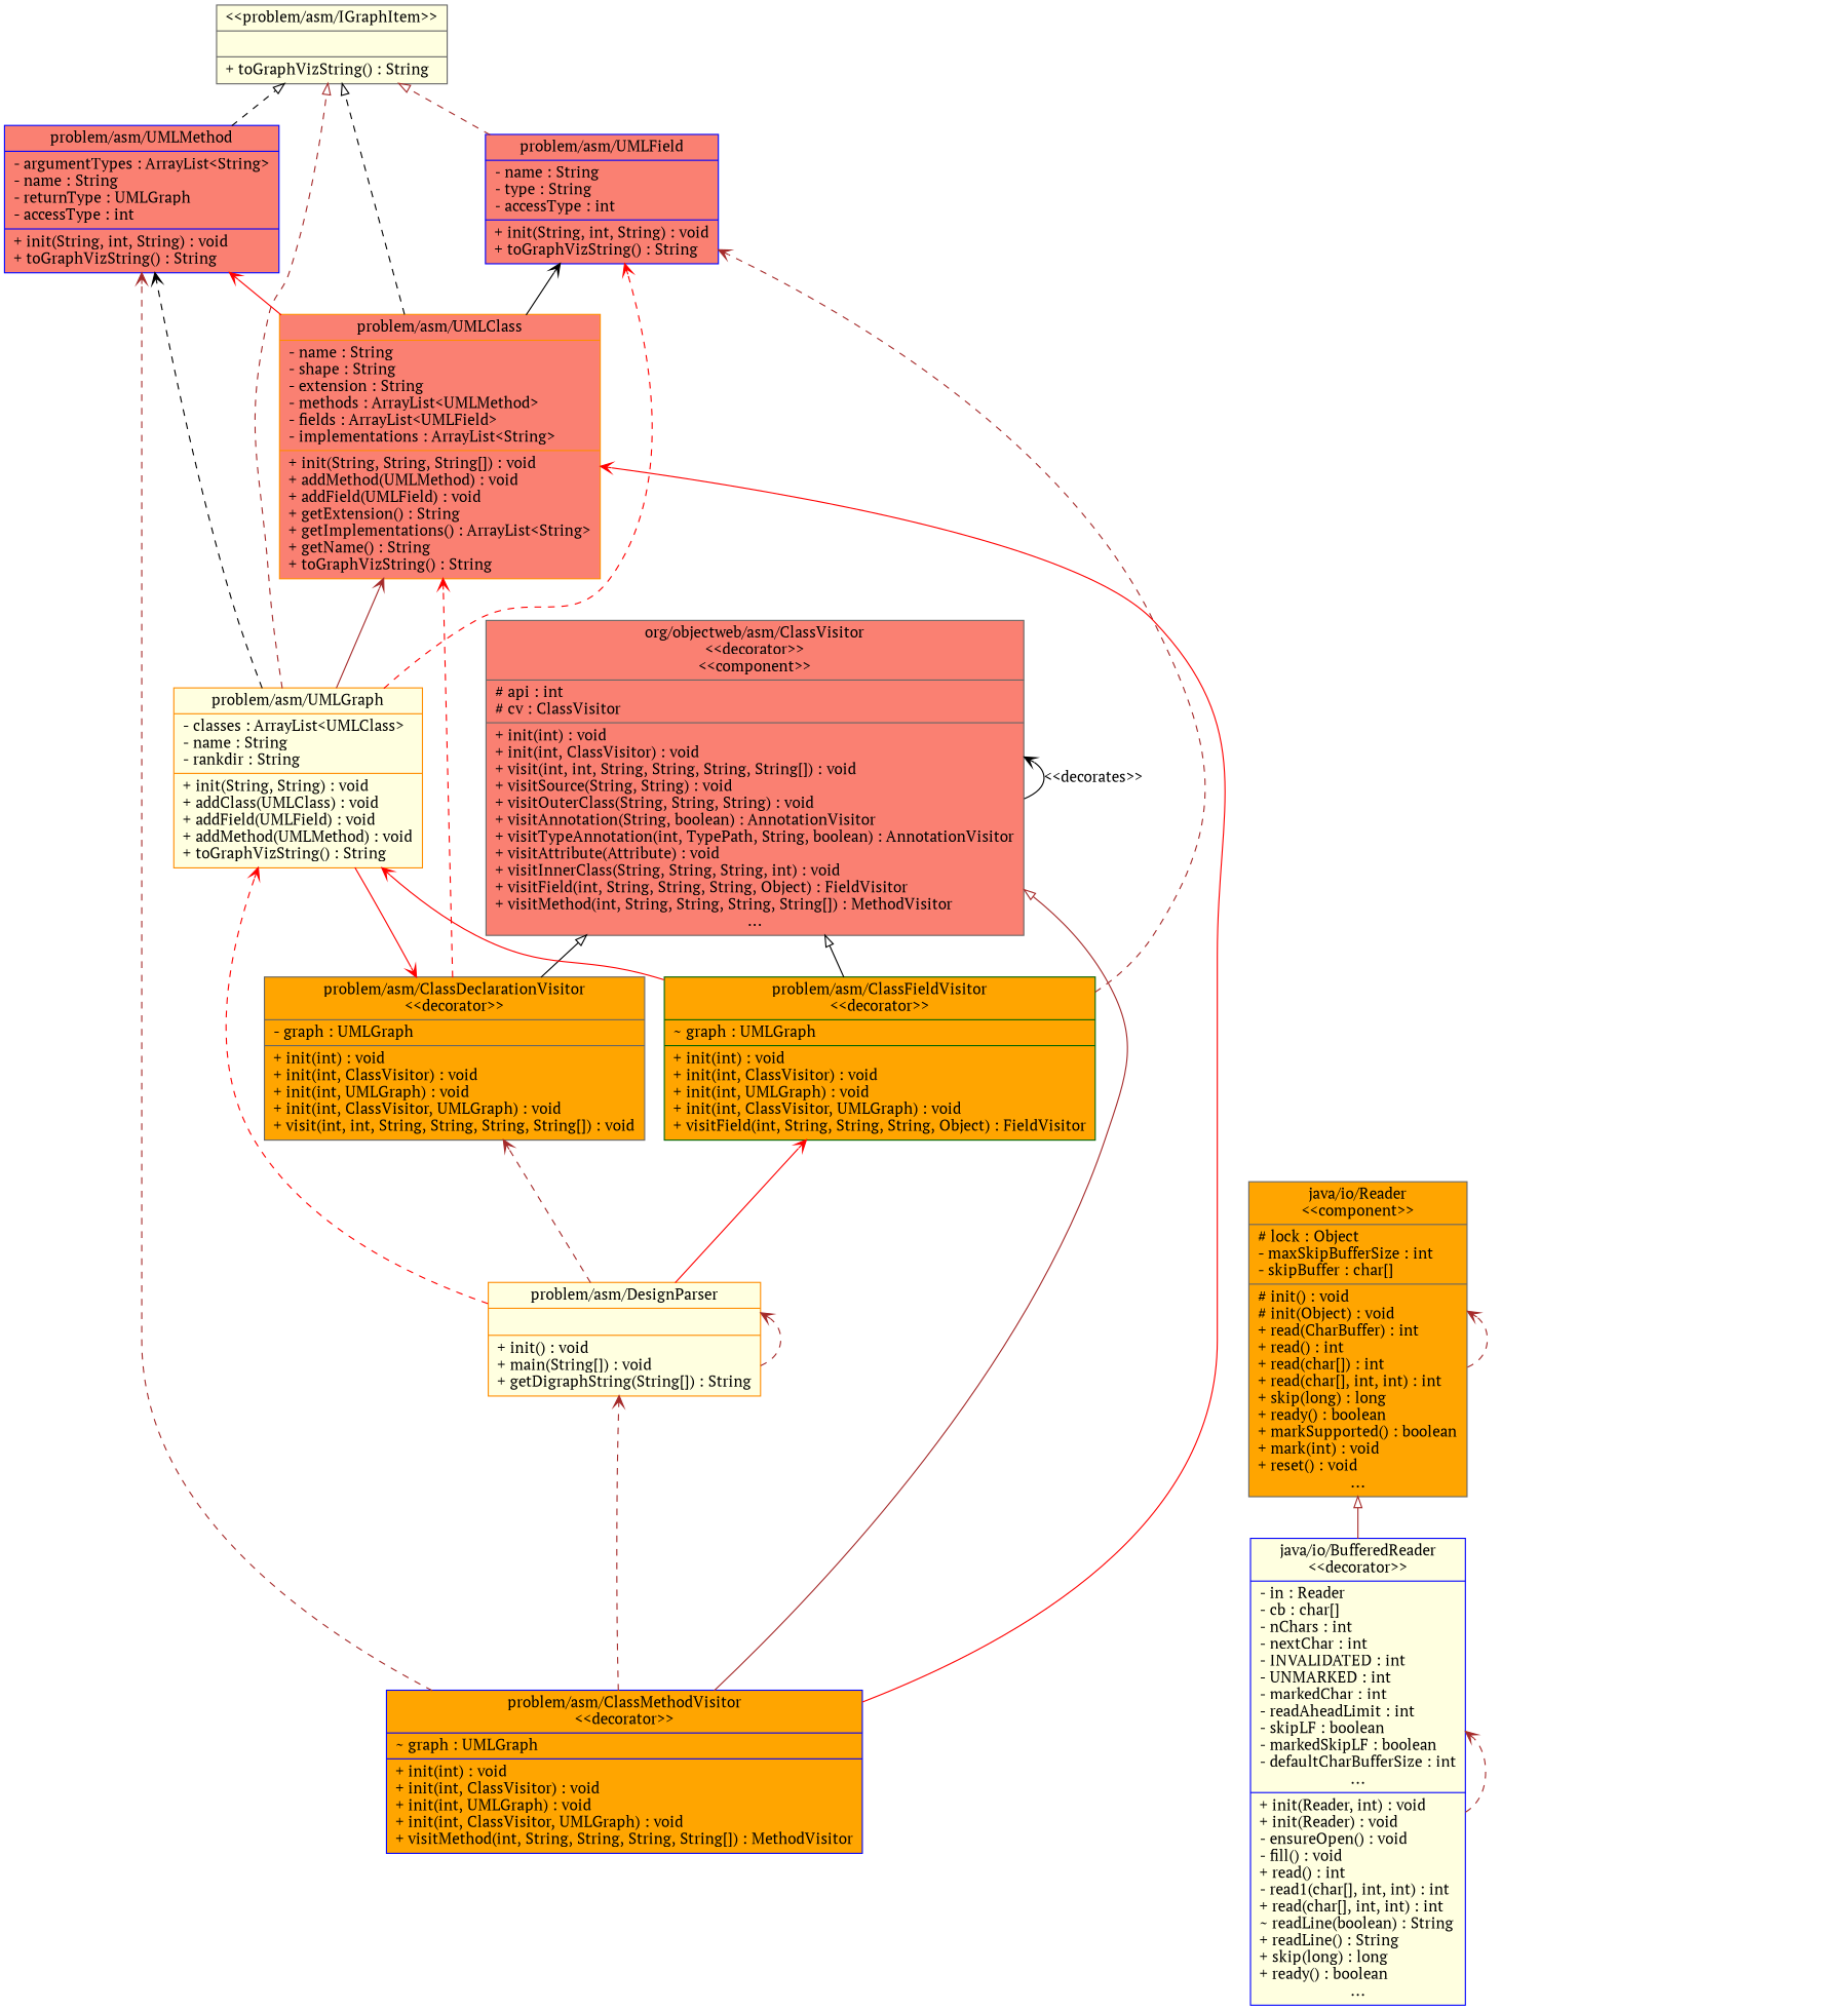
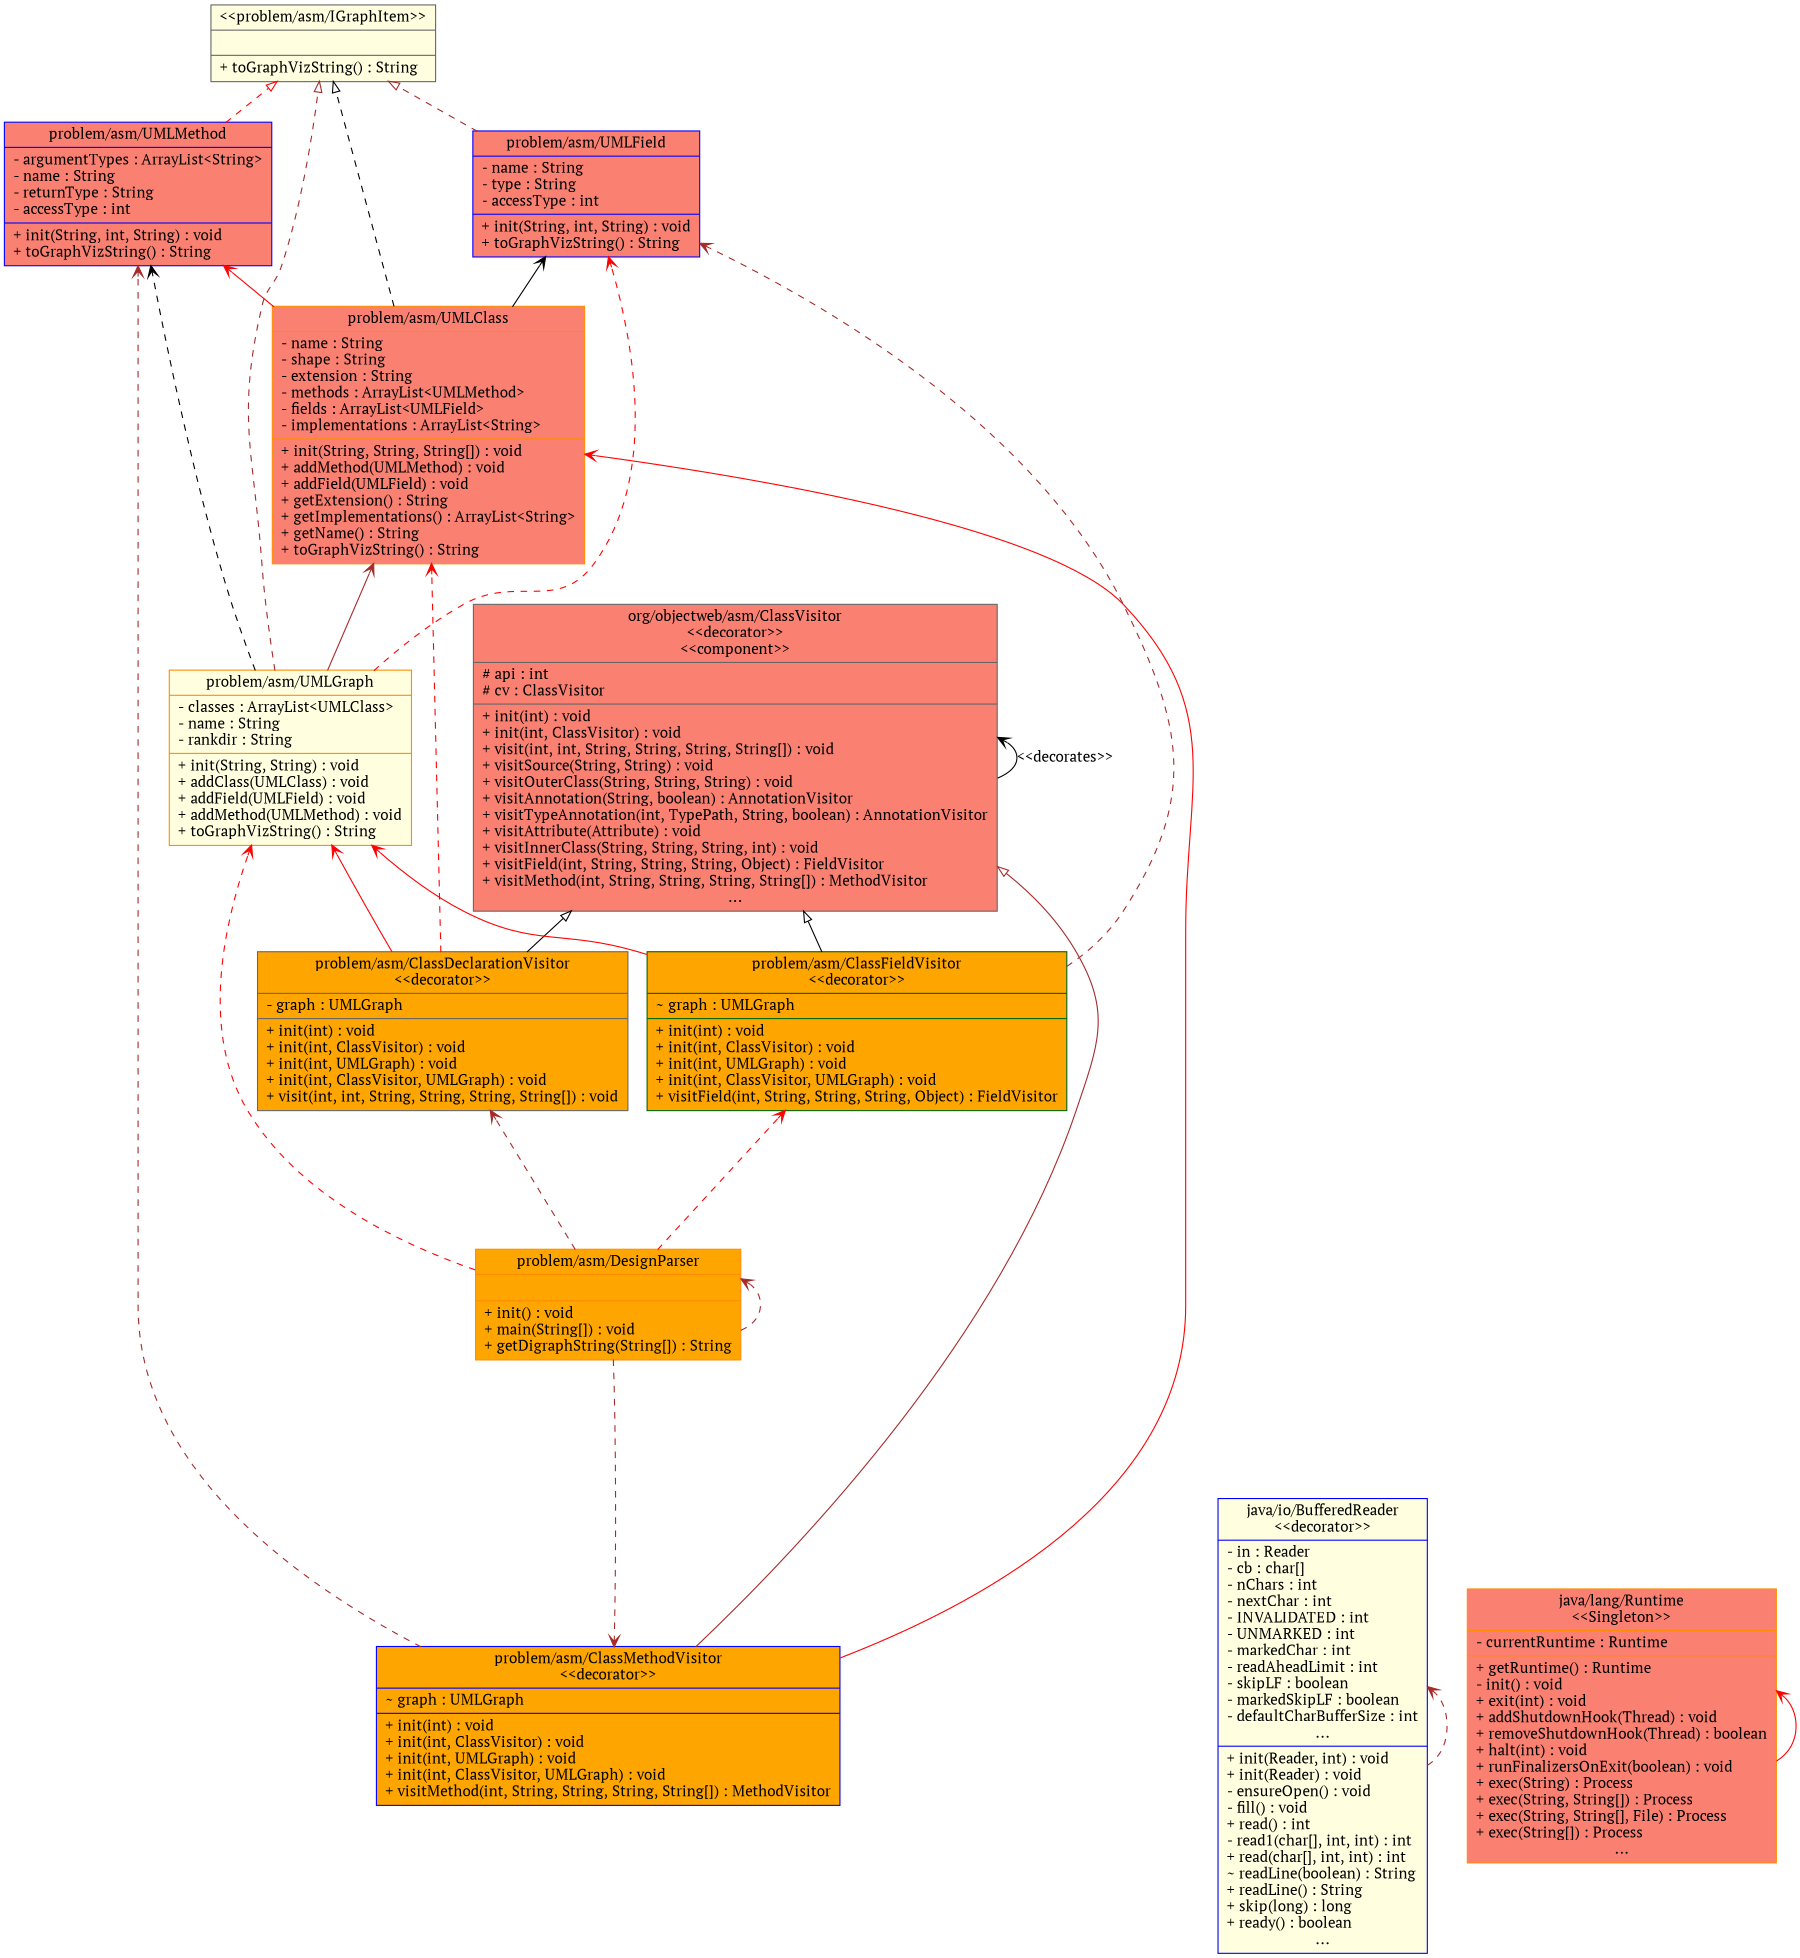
  digraph {
    fontname="PT Serif"
    rankdir=BT
    node [color=gray40 fillcolor=orange fontname="PT Serif" shape=record style=filled]
    edge [arrowhead=vee color=brown fontname="PT Serif" style=dashed]
    n1 [label="{problem/asm/ClassDeclarationVisitor\n\<\<decorator\>\>|- graph : UMLGraph\l|+ init(int) : void\l+ init(int, ClassVisitor) : void\l+ init(int, UMLGraph) : void\l+ init(int, ClassVisitor, UMLGraph) : void\l+ visit(int, int, String, String, String, String[]) : void\l}"]
    n2 [color=darkorange fillcolor=lightyellow label="{problem/asm/UMLGraph|- classes : ArrayList\<UMLClass\>\l- name : String\l- rankdir : String\l|+ init(String, String) : void\l+ addClass(UMLClass) : void\l+ addField(UMLField) : void\l+ addMethod(UMLMethod) : void\l+ toGraphVizString() : String\l}"]
    n3 [fillcolor=salmon label="{org/objectweb/asm/ClassVisitor\n\<\<decorator\>\>\n\<\<component\>\>|# api : int\l# cv : ClassVisitor\l|+ init(int) : void\l+ init(int, ClassVisitor) : void\l+ visit(int, int, String, String, String, String[]) : void\l+ visitSource(String, String) : void\l+ visitOuterClass(String, String, String) : void\l+ visitAnnotation(String, boolean) : AnnotationVisitor\l+ visitTypeAnnotation(int, TypePath, String, boolean) : AnnotationVisitor\l+ visitAttribute(Attribute) : void\l+ visitInnerClass(String, String, String, int) : void\l+ visitField(int, String, String, String, Object) : FieldVisitor\l+ visitMethod(int, String, String, String, String[]) : MethodVisitor\l...}"]
    n4 [color=darkorange fillcolor=salmon label="{problem/asm/UMLClass|- name : String\l- shape : String\l- extension : String\l- methods : ArrayList\<UMLMethod\>\l- fields : ArrayList\<UMLField\>\l- implementations : ArrayList\<String\>\l|+ init(String, String, String[]) : void\l+ addMethod(UMLMethod) : void\l+ addField(UMLField) : void\l+ getExtension() : String\l+ getImplementations() : ArrayList\<String\>\l+ getName() : String\l+ toGraphVizString() : String\l}"]
    n5 [color=blue fillcolor=salmon label="{problem/asm/UMLField|- name : String\l- type : String\l- accessType : int\l|+ init(String, int, String) : void\l+ toGraphVizString() : String\l}"]
-   n6 [color=blue fillcolor=salmon label="{problem/asm/UMLMethod|- argumentTypes : ArrayList\<String\>\l- name : String\l- returnType : UMLGraph\l- accessType : int\l|+ init(String, int, String) : void\l+ toGraphVizString() : String\l}"]
+   n6 [color=blue fillcolor=salmon label="{problem/asm/UMLMethod|- argumentTypes : ArrayList\<String\>\l- name : String\l- returnType : String\l- accessType : int\l|+ init(String, int, String) : void\l+ toGraphVizString() : String\l}"]
    n7 [fillcolor=lightyellow label="{\<\<problem/asm/IGraphItem\>\>||+ toGraphVizString() : String\l}"]
    n8 [color=darkgreen label="{problem/asm/ClassFieldVisitor\n\<\<decorator\>\>|~ graph : UMLGraph\l|+ init(int) : void\l+ init(int, ClassVisitor) : void\l+ init(int, UMLGraph) : void\l+ init(int, ClassVisitor, UMLGraph) : void\l+ visitField(int, String, String, String, Object) : FieldVisitor\l}"]
    n9 [color=blue label="{problem/asm/ClassMethodVisitor\n\<\<decorator\>\>|~ graph : UMLGraph\l|+ init(int) : void\l+ init(int, ClassVisitor) : void\l+ init(int, UMLGraph) : void\l+ init(int, ClassVisitor, UMLGraph) : void\l+ visitMethod(int, String, String, String, String[]) : MethodVisitor\l}"]
-   n10 [color=darkorange fillcolor=lightyellow label="{problem/asm/DesignParser||+ init() : void\l+ main(String[]) : void\l+ getDigraphString(String[]) : String\l}"]
-   n11 [label="{java/io/Reader\n\<\<component\>\>|# lock : Object\l- maxSkipBufferSize : int\l- skipBuffer : char[]\l|# init() : void\l# init(Object) : void\l+ read(CharBuffer) : int\l+ read() : int\l+ read(char[]) : int\l+ read(char[], int, int) : int\l+ skip(long) : long\l+ ready() : boolean\l+ markSupported() : boolean\l+ mark(int) : void\l+ reset() : void\l...}"]
+   n10 [color=darkorange label="{problem/asm/DesignParser||+ init() : void\l+ main(String[]) : void\l+ getDigraphString(String[]) : String\l}"]
    n12 [color=blue fillcolor=lightyellow label="{java/io/BufferedReader\n\<\<decorator\>\>|- in : Reader\l- cb : char[]\l- nChars : int\l- nextChar : int\l- INVALIDATED : int\l- UNMARKED : int\l- markedChar : int\l- readAheadLimit : int\l- skipLF : boolean\l- markedSkipLF : boolean\l- defaultCharBufferSize : int\l...|+ init(Reader, int) : void\l+ init(Reader) : void\l- ensureOpen() : void\l- fill() : void\l+ read() : int\l- read1(char[], int, int) : int\l+ read(char[], int, int) : int\l~ readLine(boolean) : String\l+ readLine() : String\l+ skip(long) : long\l+ ready() : boolean\l...}"]
-   n2 -> n1 [color=red style=solid]
+   n13 [color=darkorange fillcolor=salmon label="{java/lang/Runtime\n\<\<Singleton\>\>|- currentRuntime : Runtime\l|+ getRuntime() : Runtime\l- init() : void\l+ exit(int) : void\l+ addShutdownHook(Thread) : void\l+ removeShutdownHook(Thread) : boolean\l+ halt(int) : void\l+ runFinalizersOnExit(boolean) : void\l+ exec(String) : Process\l+ exec(String, String[]) : Process\l+ exec(String, String[], File) : Process\l+ exec(String[]) : Process\l...}"]
+   n1 -> n2 [color=red style=solid]
    n1 -> n3 [arrowhead=onormal color=black style=""]
    n1 -> n4 [color=red]
    n2 -> n4 [style=solid]
    n2 -> n5 [color=red]
    n2 -> n6 [color=black]
    n2 -> n7 [arrowhead=onormal]
    n3 -> n3 [color=black label="\<\<decorates\>\>" style=solid]
    n4 -> n5 [color=black style=solid]
    n4 -> n6 [color=red style=solid]
    n4 -> n7 [arrowhead=onormal color=black]
    n5 -> n7 [arrowhead=onormal]
-   n6 -> n7 [arrowhead=onormal color=black]
+   n6 -> n7 [arrowhead=onormal color=red]
    n8 -> n2 [color=red style=solid]
    n8 -> n3 [arrowhead=onormal color=black style=""]
    n8 -> n5
    n9 -> n3 [arrowhead=onormal style=""]
    n9 -> n4 [color=red style=solid]
    n9 -> n6
    n10 -> n1
    n10 -> n2 [color=red]
-   n10 -> n8 [color=red style=solid]
-   n9 -> n10
+   n10 -> n8 [color=red]
+   n10 -> n9
    n10 -> n10
-   n11 -> n11
-   n12 -> n11 [arrowhead=onormal style=""]
    n12 -> n12
+   n13 -> n13 [color=red style=solid]
  }
